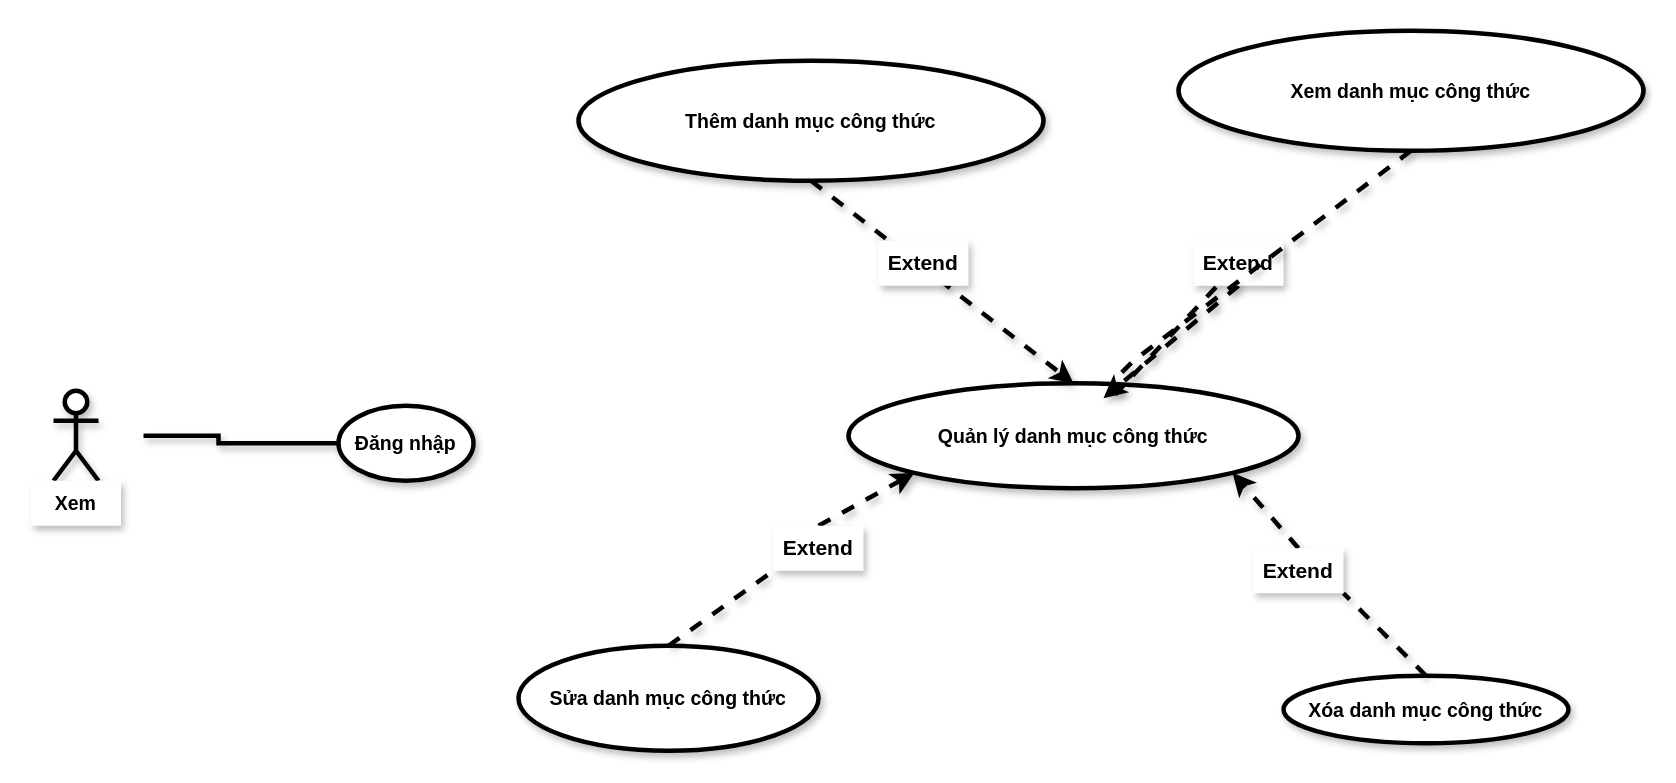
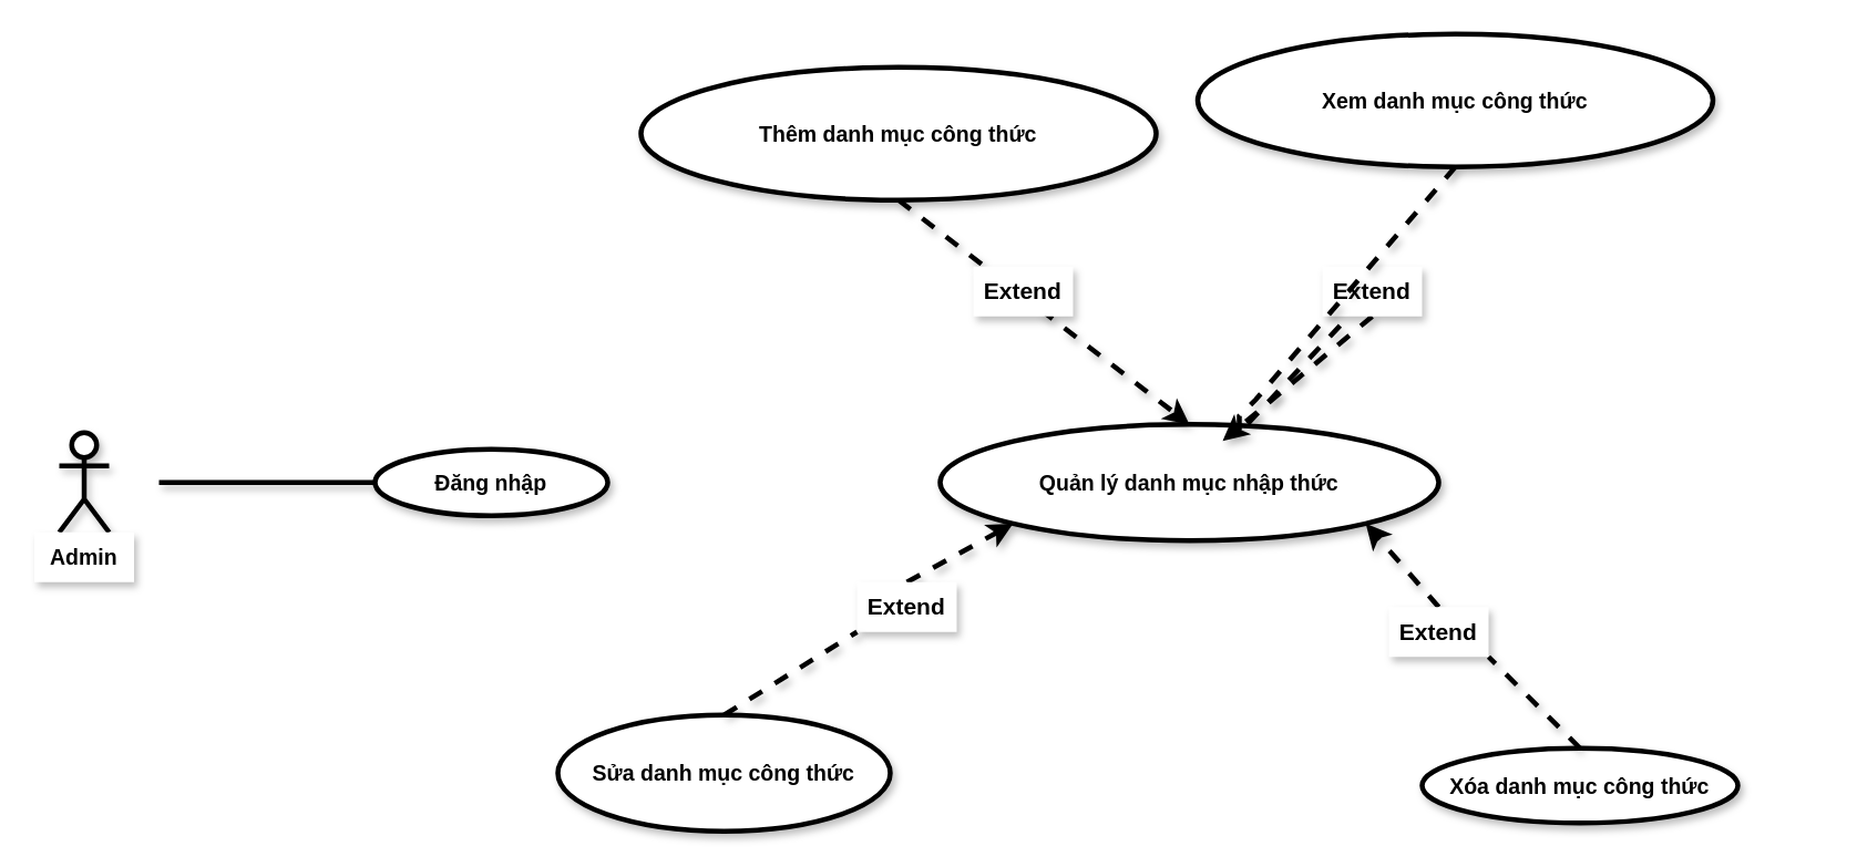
  <mxCell id="0" />
  <mxCell id="1" parent="0" />
  <mxCell id="2" value="Actor" style="shape=umlActor;verticalLabelPosition=bottom;verticalAlign=top;html=1;outlineConnect=0;strokeWidth=3;gradientColor=#ffffff;shadow=1;fontSize=13;points=[[0,1,0,0,0],[1,0,0,26,-6],[1,0.13,0,30,0],[1,0.3,0,30,0],[1,0.5,0,30,0],[1,0.67,0,30,0],[1,0.83,0,26,0],[1,1,0,20,0]];" parent="1" vertex="1"><mxGeometry x="35" y="260" width="30" height="60" as="geometry" /></mxCell>
- <mxCell id="3" value="Xem" style="text;html=1;strokeColor=none;fillColor=default;align=center;verticalAlign=middle;whiteSpace=wrap;rounded=0;shadow=1;fontSize=13;fontStyle=1" parent="1" vertex="1"><mxGeometry x="20" y="320" width="60" height="30" as="geometry" /></mxCell>
+ <mxCell id="3" value="Admin" style="text;html=1;strokeColor=none;fillColor=default;align=center;verticalAlign=middle;whiteSpace=wrap;rounded=0;shadow=1;fontSize=13;fontStyle=1" parent="1" vertex="1"><mxGeometry x="20" y="320" width="60" height="30" as="geometry" /></mxCell>
  <mxCell id="4" style="edgeStyle=orthogonalEdgeStyle;rounded=0;orthogonalLoop=1;jettySize=auto;html=1;exitX=0;exitY=0.5;exitDx=0;exitDy=0;entryX=1;entryY=0.5;entryDx=30;entryDy=0;entryPerimeter=0;fontSize=13;endArrow=none;endFill=0;strokeWidth=3;shadow=1;" parent="1" source="5" target="2" edge="1"><mxGeometry relative="1" as="geometry" /></mxCell>
- <mxCell id="5" value="Đăng nhập" style="ellipse;whiteSpace=wrap;html=1;align=center;newEdgeStyle={&quot;edgeStyle&quot;:&quot;entityRelationEdgeStyle&quot;,&quot;startArrow&quot;:&quot;none&quot;,&quot;endArrow&quot;:&quot;none&quot;,&quot;segment&quot;:10,&quot;curved&quot;:1};treeFolding=1;treeMoving=1;shadow=1;fontSize=13;strokeWidth=3;fillColor=default;gradientColor=#ffffff;fontStyle=1" parent="1" vertex="1"><mxGeometry x="225" y="270" width="90" height="50" as="geometry" /></mxCell>
- <mxCell id="6" value="Quản lý danh mục công thức" style="ellipse;whiteSpace=wrap;html=1;align=center;newEdgeStyle={&quot;edgeStyle&quot;:&quot;entityRelationEdgeStyle&quot;,&quot;startArrow&quot;:&quot;none&quot;,&quot;endArrow&quot;:&quot;none&quot;,&quot;segment&quot;:10,&quot;curved&quot;:1};treeFolding=1;treeMoving=1;shadow=1;fontSize=13;strokeWidth=3;fillColor=default;gradientColor=#ffffff;fontStyle=1" parent="1" vertex="1"><mxGeometry x="565" y="255" width="300" height="70" as="geometry" /></mxCell>
+ <mxCell id="5" value="Đăng nhập" style="ellipse;whiteSpace=wrap;html=1;align=center;newEdgeStyle={&quot;edgeStyle&quot;:&quot;entityRelationEdgeStyle&quot;,&quot;startArrow&quot;:&quot;none&quot;,&quot;endArrow&quot;:&quot;none&quot;,&quot;segment&quot;:10,&quot;curved&quot;:1};treeFolding=1;treeMoving=1;shadow=1;fontSize=13;strokeWidth=3;fillColor=default;gradientColor=#ffffff;fontStyle=1" parent="1" vertex="1"><mxGeometry x="225" y="270" width="140" height="40" as="geometry" /></mxCell>
+ <mxCell id="6" value="Quản lý danh mục nhập thức" style="ellipse;whiteSpace=wrap;html=1;align=center;newEdgeStyle={&quot;edgeStyle&quot;:&quot;entityRelationEdgeStyle&quot;,&quot;startArrow&quot;:&quot;none&quot;,&quot;endArrow&quot;:&quot;none&quot;,&quot;segment&quot;:10,&quot;curved&quot;:1};treeFolding=1;treeMoving=1;shadow=1;fontSize=13;strokeWidth=3;fillColor=default;gradientColor=#ffffff;fontStyle=1" parent="1" vertex="1"><mxGeometry x="565" y="255" width="300" height="70" as="geometry" /></mxCell>
  <mxCell id="7" style="rounded=0;orthogonalLoop=1;jettySize=auto;html=1;exitX=0.5;exitY=1;exitDx=0;exitDy=0;entryX=0.5;entryY=0;entryDx=0;entryDy=0;shadow=1;dashed=1;fontSize=13;endArrow=classic;endFill=1;strokeWidth=3;" parent="1" source="8" target="6" edge="1"><mxGeometry relative="1" as="geometry" /></mxCell>
  <mxCell id="8" value="Thêm danh mục công thức" style="ellipse;whiteSpace=wrap;html=1;align=center;newEdgeStyle={&quot;edgeStyle&quot;:&quot;entityRelationEdgeStyle&quot;,&quot;startArrow&quot;:&quot;none&quot;,&quot;endArrow&quot;:&quot;none&quot;,&quot;segment&quot;:10,&quot;curved&quot;:1};treeFolding=1;treeMoving=1;shadow=1;fontSize=13;strokeWidth=3;fillColor=default;gradientColor=#ffffff;fontStyle=1" parent="1" vertex="1"><mxGeometry x="385" y="40" width="310" height="80" as="geometry" /></mxCell>
  <mxCell id="9" style="edgeStyle=none;rounded=0;orthogonalLoop=1;jettySize=auto;html=1;exitX=0.5;exitY=0;exitDx=0;exitDy=0;entryX=0;entryY=1;entryDx=0;entryDy=0;shadow=1;dashed=1;fontSize=13;endArrow=classic;endFill=1;strokeWidth=3;startArrow=none;" parent="1" source="14" target="6" edge="1"><mxGeometry relative="1" as="geometry" /></mxCell>
- <mxCell id="10" value="Sửa danh mục công thức" style="ellipse;whiteSpace=wrap;html=1;align=center;newEdgeStyle={&quot;edgeStyle&quot;:&quot;entityRelationEdgeStyle&quot;,&quot;startArrow&quot;:&quot;none&quot;,&quot;endArrow&quot;:&quot;none&quot;,&quot;segment&quot;:10,&quot;curved&quot;:1};treeFolding=1;treeMoving=1;shadow=1;fontSize=13;strokeWidth=3;fillColor=default;gradientColor=#ffffff;fontStyle=1" parent="1" vertex="1"><mxGeometry x="345" y="430" width="200" height="70" as="geometry" /></mxCell>
+ <mxCell id="10" value="Sửa danh mục công thức" style="ellipse;whiteSpace=wrap;html=1;align=center;newEdgeStyle={&quot;edgeStyle&quot;:&quot;entityRelationEdgeStyle&quot;,&quot;startArrow&quot;:&quot;none&quot;,&quot;endArrow&quot;:&quot;none&quot;,&quot;segment&quot;:10,&quot;curved&quot;:1};treeFolding=1;treeMoving=1;shadow=1;fontSize=13;strokeWidth=3;fillColor=default;gradientColor=#ffffff;fontStyle=1" parent="1" vertex="1"><mxGeometry x="335" y="430" width="200" height="70" as="geometry" /></mxCell>
  <mxCell id="11" style="edgeStyle=none;rounded=0;orthogonalLoop=1;jettySize=auto;html=1;exitX=0.5;exitY=0;exitDx=0;exitDy=0;entryX=1;entryY=1;entryDx=0;entryDy=0;shadow=1;dashed=1;fontSize=13;endArrow=classic;endFill=1;strokeWidth=3;startArrow=none;" parent="1" source="16" target="6" edge="1"><mxGeometry relative="1" as="geometry" /></mxCell>
  <mxCell id="12" value="Xóa danh mục công thức" style="ellipse;whiteSpace=wrap;html=1;align=center;newEdgeStyle={&quot;edgeStyle&quot;:&quot;entityRelationEdgeStyle&quot;,&quot;startArrow&quot;:&quot;none&quot;,&quot;endArrow&quot;:&quot;none&quot;,&quot;segment&quot;:10,&quot;curved&quot;:1};treeFolding=1;treeMoving=1;shadow=1;fontSize=13;strokeWidth=3;fillColor=default;gradientColor=#ffffff;fontStyle=1" parent="1" vertex="1"><mxGeometry x="855" y="450" width="190" height="45" as="geometry" /></mxCell>
  <mxCell id="13" value="Extend" style="text;html=1;strokeColor=none;fillColor=default;align=center;verticalAlign=middle;whiteSpace=wrap;rounded=0;shadow=1;fontSize=14;fontStyle=1" parent="1" vertex="1"><mxGeometry x="585" y="160" width="60" height="30" as="geometry" /></mxCell>
  <mxCell id="14" value="Extend" style="text;html=1;strokeColor=none;fillColor=default;align=center;verticalAlign=middle;whiteSpace=wrap;rounded=0;shadow=1;fontSize=14;fontStyle=1" parent="1" vertex="1"><mxGeometry x="515" y="350" width="60" height="30" as="geometry" /></mxCell>
  <mxCell id="15" value="" style="edgeStyle=none;rounded=0;orthogonalLoop=1;jettySize=auto;html=1;exitX=0.5;exitY=0;exitDx=0;exitDy=0;entryX=0;entryY=1;entryDx=0;entryDy=0;shadow=1;dashed=1;fontSize=13;endArrow=none;endFill=1;strokeWidth=3;" parent="1" source="10" target="14" edge="1"><mxGeometry relative="1" as="geometry"><mxPoint x="555" y="430" as="sourcePoint" /><mxPoint x="608.934" y="314.749" as="targetPoint" /></mxGeometry></mxCell>
  <mxCell id="16" value="Extend" style="text;html=1;strokeColor=none;fillColor=default;align=center;verticalAlign=middle;whiteSpace=wrap;rounded=0;shadow=1;fontSize=14;fontStyle=1" parent="1" vertex="1"><mxGeometry x="835" y="365" width="60" height="30" as="geometry" /></mxCell>
  <mxCell id="17" value="" style="edgeStyle=none;rounded=0;orthogonalLoop=1;jettySize=auto;html=1;exitX=0.5;exitY=0;exitDx=0;exitDy=0;entryX=1;entryY=1;entryDx=0;entryDy=0;shadow=1;dashed=1;fontSize=13;endArrow=none;endFill=1;strokeWidth=3;" parent="1" source="12" target="16" edge="1"><mxGeometry relative="1" as="geometry"><mxPoint x="900" y="440" as="sourcePoint" /><mxPoint x="821.066" y="314.749" as="targetPoint" /></mxGeometry></mxCell>
- <mxCell id="18" value="Xem danh mục công thức" style="ellipse;whiteSpace=wrap;html=1;align=center;newEdgeStyle={&quot;edgeStyle&quot;:&quot;entityRelationEdgeStyle&quot;,&quot;startArrow&quot;:&quot;none&quot;,&quot;endArrow&quot;:&quot;none&quot;,&quot;segment&quot;:10,&quot;curved&quot;:1};treeFolding=1;treeMoving=1;shadow=1;fontSize=13;strokeWidth=3;fillColor=default;gradientColor=#ffffff;fontStyle=1" vertex="1" parent="1"><mxGeometry x="785" y="20" width="310" height="80" as="geometry" /></mxCell>
+ <mxCell id="18" value="Xem danh mục công thức" style="ellipse;whiteSpace=wrap;html=1;align=center;newEdgeStyle={&quot;edgeStyle&quot;:&quot;entityRelationEdgeStyle&quot;,&quot;startArrow&quot;:&quot;none&quot;,&quot;endArrow&quot;:&quot;none&quot;,&quot;segment&quot;:10,&quot;curved&quot;:1};treeFolding=1;treeMoving=1;shadow=1;fontSize=13;strokeWidth=3;fillColor=default;gradientColor=#ffffff;fontStyle=1" vertex="1" parent="1"><mxGeometry x="720" y="20" width="310" height="80" as="geometry" /></mxCell>
  <mxCell id="19" style="rounded=0;orthogonalLoop=1;jettySize=auto;html=1;exitX=0.5;exitY=1;exitDx=0;exitDy=0;shadow=1;dashed=1;fontSize=13;endArrow=classic;endFill=1;strokeWidth=3;startArrow=none;" edge="1" parent="1" source="20"><mxGeometry relative="1" as="geometry"><mxPoint x="550" y="130" as="sourcePoint" /><mxPoint x="735" y="265" as="targetPoint" /><Array as="points" /></mxGeometry></mxCell>
  <mxCell id="20" value="Extend" style="text;html=1;strokeColor=none;fillColor=default;align=center;verticalAlign=middle;whiteSpace=wrap;rounded=0;shadow=1;fontSize=14;fontStyle=1" vertex="1" parent="1"><mxGeometry x="795" y="160" width="60" height="30" as="geometry" /></mxCell>
  <mxCell id="21" value="" style="rounded=0;orthogonalLoop=1;jettySize=auto;html=1;exitX=0.5;exitY=1;exitDx=0;exitDy=0;shadow=1;dashed=1;fontSize=13;endArrow=none;endFill=1;strokeWidth=3;" edge="1" parent="1" source="18" target="20"><mxGeometry relative="1" as="geometry"><mxPoint x="940" y="100" as="sourcePoint" /><mxPoint x="735" y="265" as="targetPoint" /><Array as="points"><mxPoint x="755" y="240" /><mxPoint x="745" y="250" /><mxPoint x="745" y="260" /></Array></mxGeometry></mxCell>
